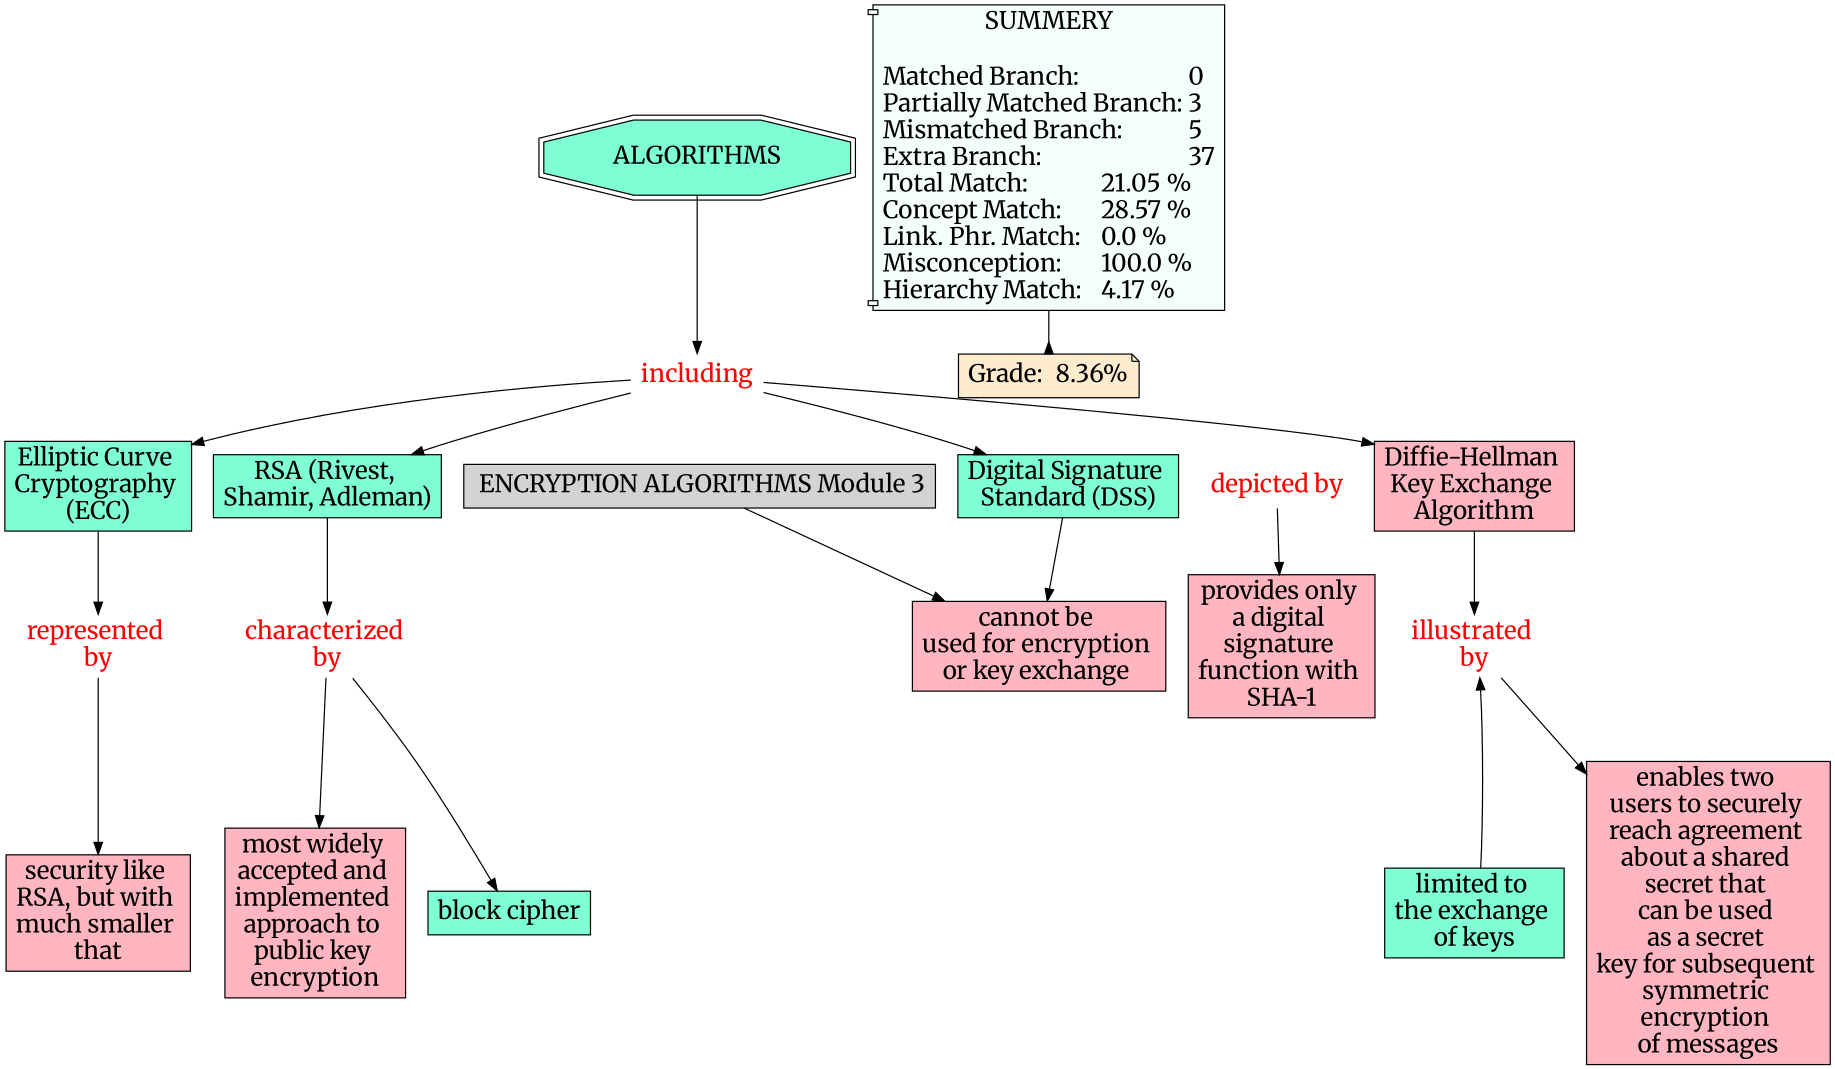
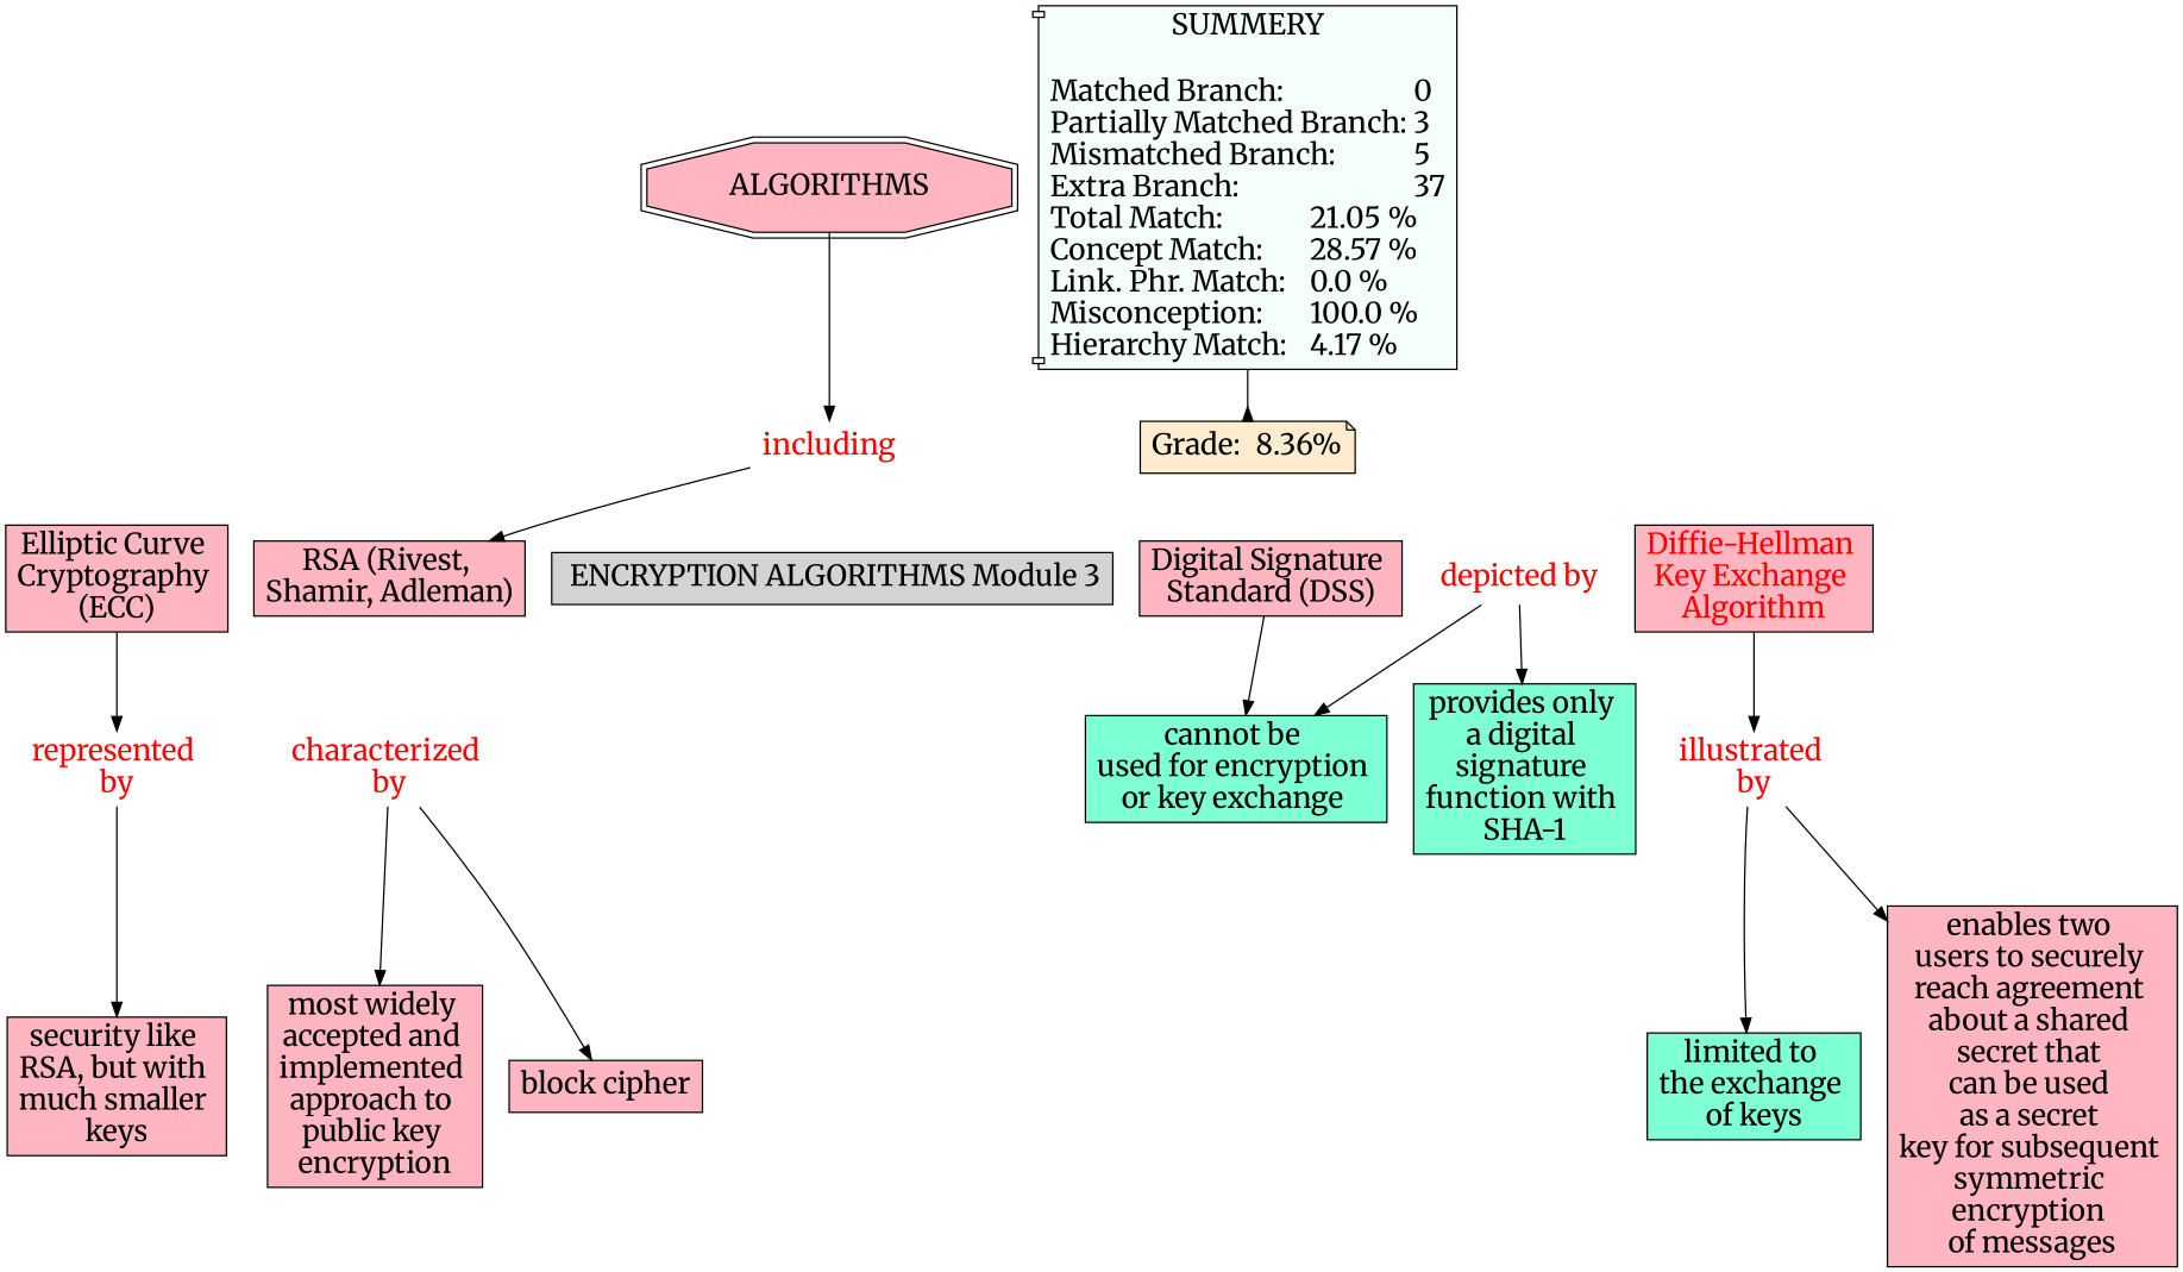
  digraph {
    fontname=Merriweather
    node [Gsplines=true fontname=Merriweather fontsize=20 shape=rect style=filled fillcolor="#FFB6C1"]
    edge [constraint=true fontname=Merriweather]
    n1 [label=" ENCRYPTION ALGORITHMS Module 3" fillcolor=""]
-   n2 [label="Diffie-Hellman \nKey Exchange \nAlgorithm"]
+   n2 [label="Diffie-Hellman \nKey Exchange \nAlgorithm" fontcolor=red]
    n3 [fontcolor=red label="illustrated \nby" shape=none style="" fillcolor=""]
    n4 [label="enables two \nusers to securely \nreach agreement \nabout a shared \nsecret that \ncan be used \nas a secret \nkey for subsequent \nsymmetric \nencryption \nof messages\n"]
    n5 [fillcolor=aquamarine label="limited to \nthe exchange \nof keys"]
    n6 [fontcolor=red label="characterized \nby" shape=none style="" fillcolor=""]
-   n7 [fillcolor=aquamarine label="block cipher\n"]
+   n7 [label="block cipher\n"]
    n8 [label="most widely \naccepted and \nimplemented \napproach to \npublic key \nencryption"]
-   n9 [fillcolor=aquamarine label="Digital Signature \nStandard (DSS)\n"]
-   n10 [label="cannot be \nused for encryption \nor key exchange \n"]
+   n9 [label="Digital Signature \nStandard (DSS)\n"]
+   n10 [fillcolor=aquamarine label="cannot be \nused for encryption \nor key exchange \n"]
    n11 [fontcolor=red label="depicted by\n" shape=none style="" fillcolor=""]
-   n12 [label="provides only \na digital \nsignature \nfunction with \nSHA-1"]
-   n13 [fillcolor=aquamarine label="Elliptic Curve \nCryptography \n(ECC)"]
+   n12 [fillcolor=aquamarine label="provides only \na digital \nsignature \nfunction with \nSHA-1"]
+   n13 [label="Elliptic Curve \nCryptography \n(ECC)"]
    n14 [fontcolor=red label="represented \nby" shape=none style="" fillcolor=""]
-   n15 [label="security like \nRSA, but with \nmuch smaller \nthat"]
-   n16 [fillcolor=aquamarine label=ALGORITHMS shape=doubleoctagon]
+   n15 [label="security like \nRSA, but with \nmuch smaller \nkeys"]
+   n16 [label=ALGORITHMS shape=doubleoctagon]
    n17 [fontcolor=red label=including shape=none style="" fillcolor=""]
-   n18 [fillcolor=aquamarine label="RSA (Rivest, \nShamir, Adleman)\n"]
+   n18 [label="RSA (Rivest, \nShamir, Adleman)\n"]
    n19 [fillcolor="#F5FFFA" label="SUMMERY\n\nMatched Branch:			0\lPartially Matched Branch:	3\lMismatched Branch:		5\lExtra Branch:				37\lTotal Match:		21.05 %\lConcept Match:	28.57 %\lLink. Phr. Match:	0.0 %\lMisconception:	100.0 %\lHierarchy Match:	4.17 %\l" shape=component]
    n20 [fillcolor="#FFEBCD" label="Grade:	8.36%" shape=note]
    n2 -> n3
    n3 -> n4
-   n5 -> n3
+   n3 -> n5
    n6 -> n7
    n6 -> n8
    n9 -> n10
-   n1 -> n10
+   n11 -> n10
    n11 -> n12
    n13 -> n14
    n14 -> n15
    n16 -> n17
-   n17 -> n2
-   n17 -> n9
-   n17 -> n13
    n17 -> n18
-   n18 -> n6
    n19 -> n20 [arrowhead=inv color=black]
  }
